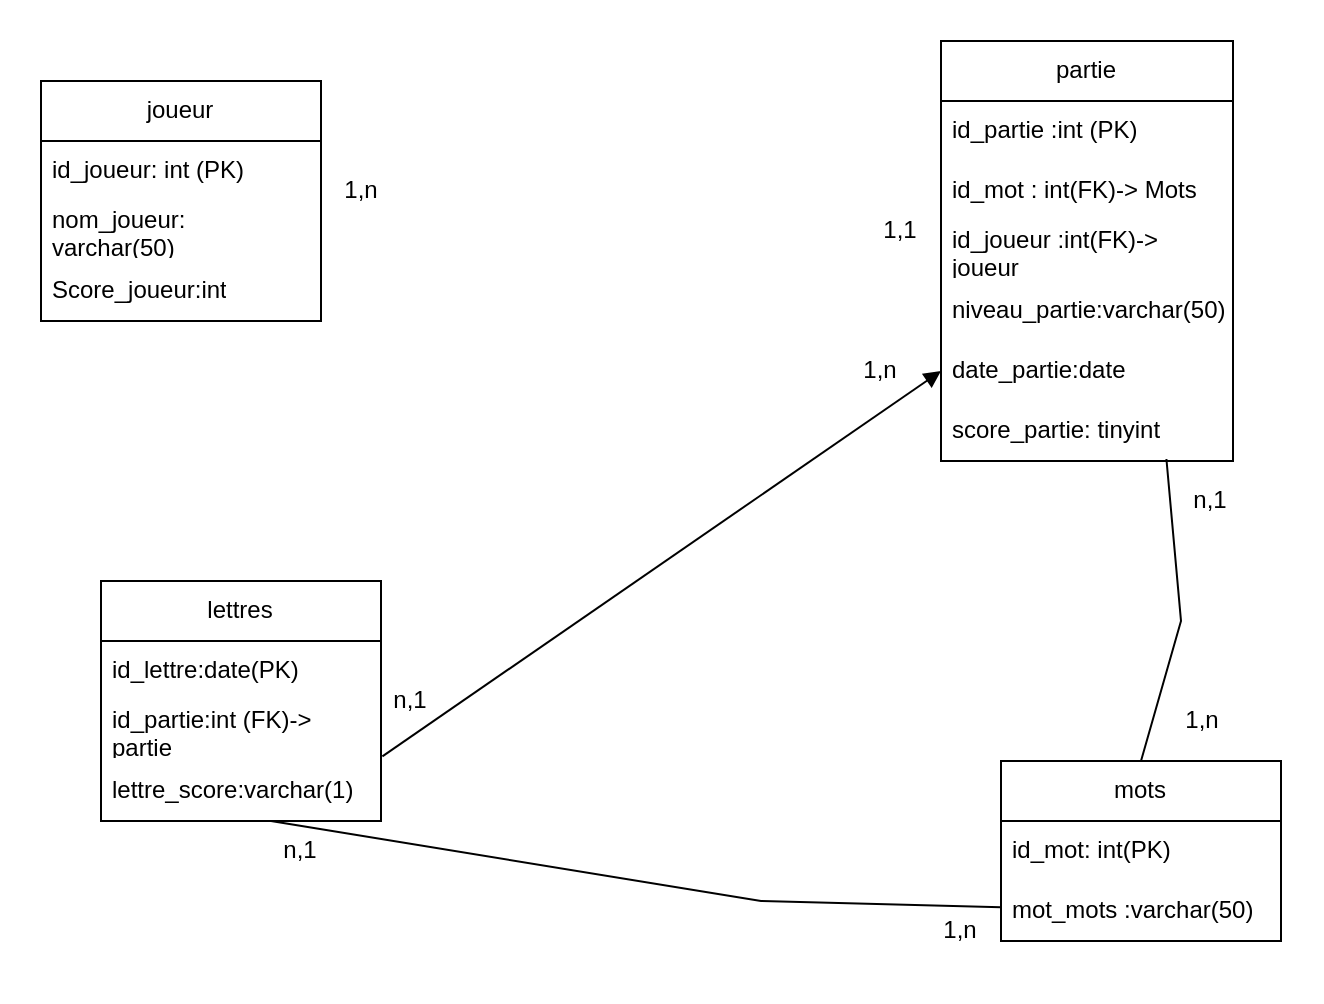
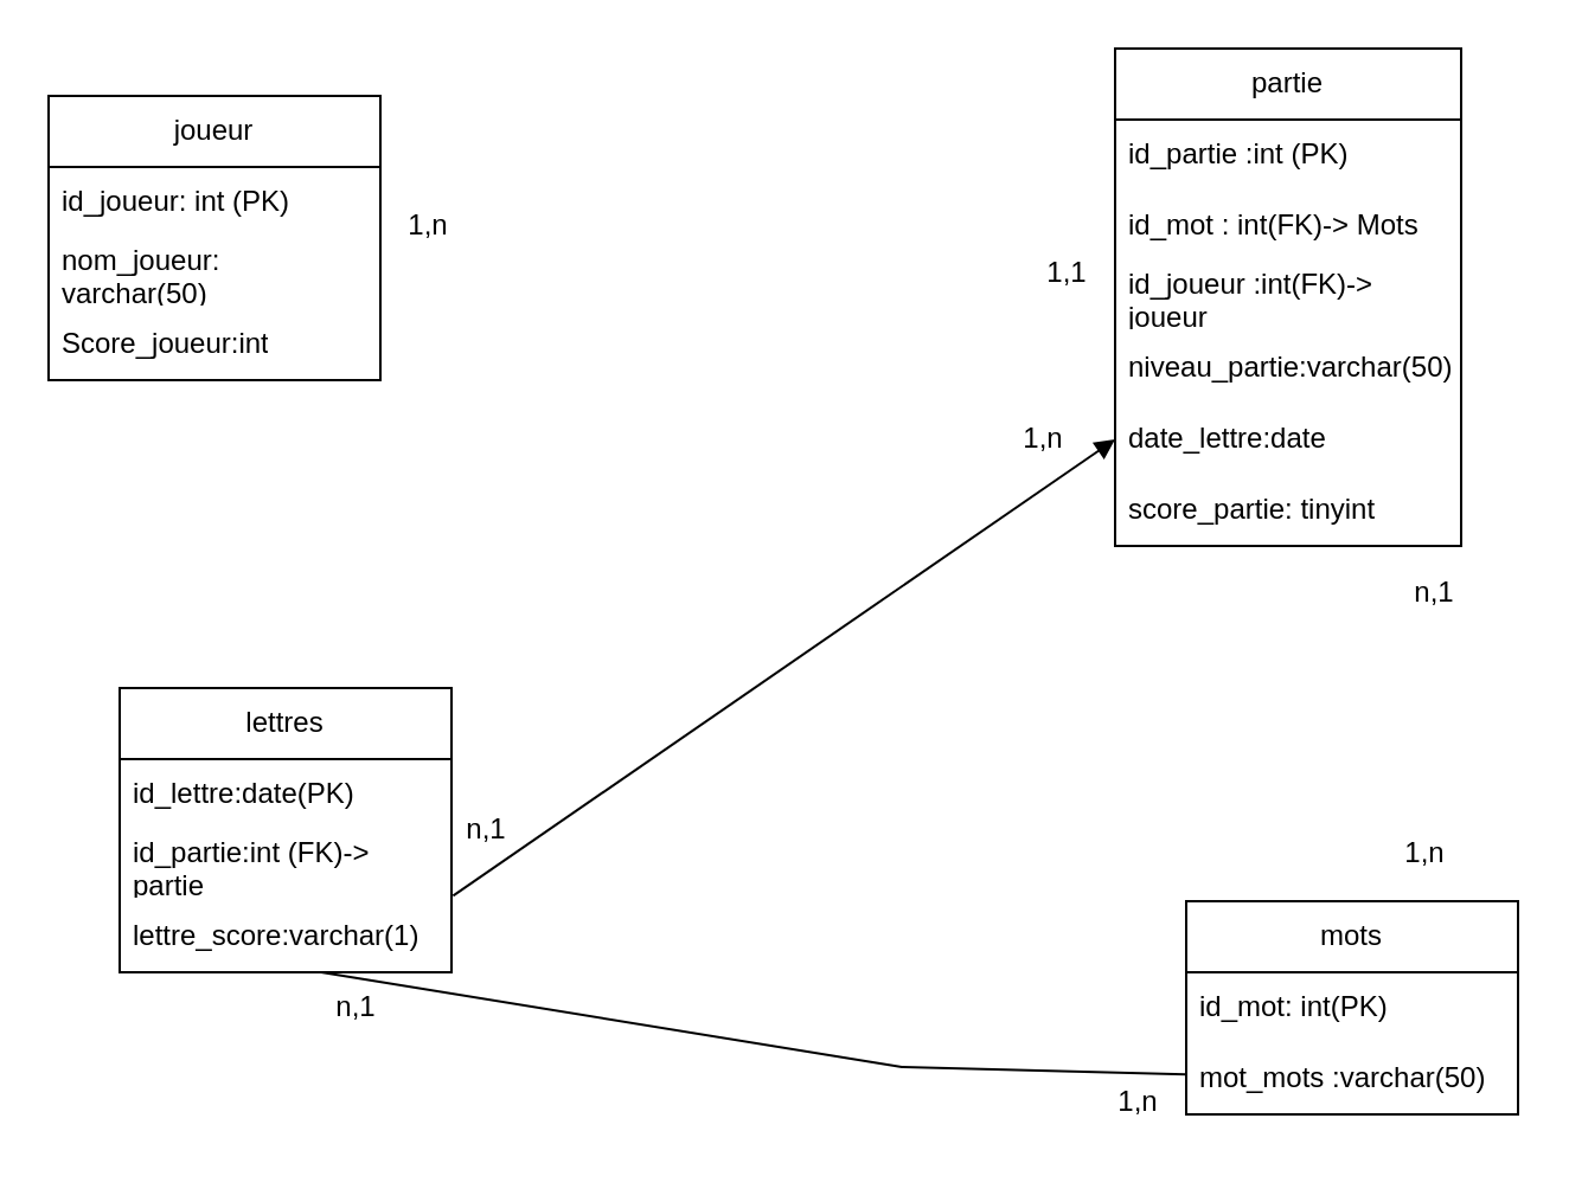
  <mxCell id="0" />
  <mxCell id="1" parent="0" />
  <mxCell id="2" value="mots" style="swimlane;fontStyle=0;childLayout=stackLayout;horizontal=1;startSize=30;horizontalStack=0;resizeParent=1;resizeParentMax=0;resizeLast=0;collapsible=1;marginBottom=0;whiteSpace=wrap;html=1;" parent="1" vertex="1"><mxGeometry x="500" y="380" width="140" height="90" as="geometry" /></mxCell>
  <mxCell id="3" value="id_mot: int(PK)" style="text;strokeColor=none;fillColor=none;align=left;verticalAlign=middle;spacingLeft=4;spacingRight=4;overflow=hidden;points=[[0,0.5],[1,0.5]];portConstraint=eastwest;rotatable=0;whiteSpace=wrap;html=1;" parent="2" vertex="1"><mxGeometry y="30" width="140" height="30" as="geometry" /></mxCell>
  <mxCell id="4" value="mot_mots :varchar(50)" style="text;strokeColor=none;fillColor=none;align=left;verticalAlign=middle;spacingLeft=4;spacingRight=4;overflow=hidden;points=[[0,0.5],[1,0.5]];portConstraint=eastwest;rotatable=0;whiteSpace=wrap;html=1;" parent="2" vertex="1"><mxGeometry y="60" width="140" height="30" as="geometry" /></mxCell>
  <mxCell id="5" value="partie" style="swimlane;fontStyle=0;childLayout=stackLayout;horizontal=1;startSize=30;horizontalStack=0;resizeParent=1;resizeParentMax=0;resizeLast=0;collapsible=1;marginBottom=0;whiteSpace=wrap;html=1;" parent="1" vertex="1"><mxGeometry x="470" y="20" width="146" height="210" as="geometry" /></mxCell>
  <mxCell id="6" value="id_partie :int (PK)" style="text;strokeColor=none;fillColor=none;align=left;verticalAlign=middle;spacingLeft=4;spacingRight=4;overflow=hidden;points=[[0,0.5],[1,0.5]];portConstraint=eastwest;rotatable=0;whiteSpace=wrap;html=1;" parent="5" vertex="1"><mxGeometry y="30" width="146" height="30" as="geometry" /></mxCell>
  <mxCell id="7" value="id_mot : int(FK)-&amp;gt; Mots" style="text;strokeColor=none;fillColor=none;align=left;verticalAlign=middle;spacingLeft=4;spacingRight=4;overflow=hidden;points=[[0,0.5],[1,0.5]];portConstraint=eastwest;rotatable=0;whiteSpace=wrap;html=1;" vertex="1" parent="5"><mxGeometry y="60" width="146" height="30" as="geometry" /></mxCell>
  <mxCell id="8" value="id_joueur :int(FK)-&amp;gt; joueur" style="text;strokeColor=none;fillColor=none;align=left;verticalAlign=middle;spacingLeft=4;spacingRight=4;overflow=hidden;points=[[0,0.5],[1,0.5]];portConstraint=eastwest;rotatable=0;whiteSpace=wrap;html=1;" parent="5" vertex="1"><mxGeometry y="90" width="146" height="30" as="geometry" /></mxCell>
  <mxCell id="9" value="niveau_partie:varchar(50)" style="text;strokeColor=none;fillColor=none;align=left;verticalAlign=middle;spacingLeft=4;spacingRight=4;overflow=hidden;points=[[0,0.5],[1,0.5]];portConstraint=eastwest;rotatable=0;whiteSpace=wrap;html=1;" parent="5" vertex="1"><mxGeometry y="120" width="146" height="30" as="geometry" /></mxCell>
- <mxCell id="10" value="date_partie:date" style="text;strokeColor=none;fillColor=none;align=left;verticalAlign=middle;spacingLeft=4;spacingRight=4;overflow=hidden;points=[[0,0.5],[1,0.5]];portConstraint=eastwest;rotatable=0;whiteSpace=wrap;html=1;" parent="5" vertex="1"><mxGeometry y="150" width="146" height="30" as="geometry" /></mxCell>
+ <mxCell id="10" value="date_lettre:date" style="text;strokeColor=none;fillColor=none;align=left;verticalAlign=middle;spacingLeft=4;spacingRight=4;overflow=hidden;points=[[0,0.5],[1,0.5]];portConstraint=eastwest;rotatable=0;whiteSpace=wrap;html=1;" parent="5" vertex="1"><mxGeometry y="150" width="146" height="30" as="geometry" /></mxCell>
  <mxCell id="11" value="score_partie: tinyint" style="text;strokeColor=none;fillColor=none;align=left;verticalAlign=middle;spacingLeft=4;spacingRight=4;overflow=hidden;points=[[0,0.5],[1,0.5]];portConstraint=eastwest;rotatable=0;whiteSpace=wrap;html=1;" parent="5" vertex="1"><mxGeometry y="180" width="146" height="30" as="geometry" /></mxCell>
  <mxCell id="12" value="joueur" style="swimlane;fontStyle=0;childLayout=stackLayout;horizontal=1;startSize=30;horizontalStack=0;resizeParent=1;resizeParentMax=0;resizeLast=0;collapsible=1;marginBottom=0;whiteSpace=wrap;html=1;" parent="1" vertex="1"><mxGeometry x="20" y="40" width="140" height="120" as="geometry" /></mxCell>
  <mxCell id="13" value="id_joueur: int (PK)" style="text;strokeColor=none;fillColor=none;align=left;verticalAlign=middle;spacingLeft=4;spacingRight=4;overflow=hidden;points=[[0,0.5],[1,0.5]];portConstraint=eastwest;rotatable=0;whiteSpace=wrap;html=1;" parent="12" vertex="1"><mxGeometry y="30" width="140" height="30" as="geometry" /></mxCell>
  <mxCell id="14" value="nom_joueur: varchar(50)" style="text;strokeColor=none;fillColor=none;align=left;verticalAlign=middle;spacingLeft=4;spacingRight=4;overflow=hidden;points=[[0,0.5],[1,0.5]];portConstraint=eastwest;rotatable=0;whiteSpace=wrap;html=1;" parent="12" vertex="1"><mxGeometry y="60" width="140" height="30" as="geometry" /></mxCell>
  <mxCell id="15" value="Score_joueur:int" style="text;strokeColor=none;fillColor=none;align=left;verticalAlign=middle;spacingLeft=4;spacingRight=4;overflow=hidden;points=[[0,0.5],[1,0.5]];portConstraint=eastwest;rotatable=0;whiteSpace=wrap;html=1;" vertex="1" parent="12"><mxGeometry y="90" width="140" height="30" as="geometry" /></mxCell>
  <mxCell id="16" value="lettres" style="swimlane;fontStyle=0;childLayout=stackLayout;horizontal=1;startSize=30;horizontalStack=0;resizeParent=1;resizeParentMax=0;resizeLast=0;collapsible=1;marginBottom=0;whiteSpace=wrap;html=1;" vertex="1" parent="1"><mxGeometry x="50" y="290" width="140" height="120" as="geometry" /></mxCell>
  <mxCell id="17" value="id_lettre:date(PK)" style="text;strokeColor=none;fillColor=none;align=left;verticalAlign=middle;spacingLeft=4;spacingRight=4;overflow=hidden;points=[[0,0.5],[1,0.5]];portConstraint=eastwest;rotatable=0;whiteSpace=wrap;html=1;" vertex="1" parent="16"><mxGeometry y="30" width="140" height="30" as="geometry" /></mxCell>
  <mxCell id="18" value="id_partie:int (FK)-&amp;gt; partie" style="text;strokeColor=none;fillColor=none;align=left;verticalAlign=middle;spacingLeft=4;spacingRight=4;overflow=hidden;points=[[0,0.5],[1,0.5]];portConstraint=eastwest;rotatable=0;whiteSpace=wrap;html=1;" vertex="1" parent="16"><mxGeometry y="60" width="140" height="30" as="geometry" /></mxCell>
  <mxCell id="19" value="lettre_score:varchar(1)" style="text;strokeColor=none;fillColor=none;align=left;verticalAlign=middle;spacingLeft=4;spacingRight=4;overflow=hidden;points=[[0,0.5],[1,0.5]];portConstraint=eastwest;rotatable=0;whiteSpace=wrap;html=1;" vertex="1" parent="16"><mxGeometry y="90" width="140" height="30" as="geometry" /></mxCell>
  <mxCell id="20" value="n,1" style="text;html=1;strokeColor=none;fillColor=none;align=center;verticalAlign=middle;whiteSpace=wrap;rounded=0;" vertex="1" parent="1"><mxGeometry x="190" y="340" width="30" height="20" as="geometry" /></mxCell>
  <mxCell id="21" value="1,n" style="text;html=1;align=center;verticalAlign=middle;resizable=0;points=[];autosize=1;strokeColor=none;fillColor=none;rotation=0;" vertex="1" parent="1"><mxGeometry x="160" y="80" width="40" height="30" as="geometry" /></mxCell>
  <mxCell id="22" value="1,1" style="text;html=1;strokeColor=none;fillColor=none;align=center;verticalAlign=middle;whiteSpace=wrap;rounded=0;" vertex="1" parent="1"><mxGeometry x="420" y="100" width="60" height="30" as="geometry" /></mxCell>
  <mxCell id="23" value="n,1" style="text;html=1;strokeColor=none;fillColor=none;align=center;verticalAlign=middle;whiteSpace=wrap;rounded=0;" vertex="1" parent="1"><mxGeometry x="590" y="240" width="30" height="20" as="geometry" /></mxCell>
- <mxCell id="24" value="" style="endArrow=none;html=1;rounded=0;entryX=0.772;entryY=0.967;entryDx=0;entryDy=0;entryPerimeter=0;exitX=0.5;exitY=0;exitDx=0;exitDy=0;" edge="1" parent="1" source="2" target="11"><mxGeometry width="50" height="50" relative="1" as="geometry"><mxPoint x="310" y="260" as="sourcePoint" /><mxPoint x="360" y="210" as="targetPoint" /><Array as="points"><mxPoint x="590" y="310" /></Array></mxGeometry></mxCell>
  <mxCell id="25" value="1,n" style="text;html=1;strokeColor=none;fillColor=none;align=center;verticalAlign=middle;whiteSpace=wrap;rounded=0;" vertex="1" parent="1"><mxGeometry x="586" y="350" width="30" height="20" as="geometry" /></mxCell>
  <mxCell id="26" value="1,n" style="text;html=1;strokeColor=none;fillColor=none;align=center;verticalAlign=middle;whiteSpace=wrap;rounded=0;" vertex="1" parent="1"><mxGeometry x="410" y="170" width="60" height="30" as="geometry" /></mxCell>
  <mxCell id="27" value="" style="endArrow=block;html=1;rounded=0;entryX=0;entryY=0.5;entryDx=0;entryDy=0;exitX=1.005;exitY=0.922;exitDx=0;exitDy=0;exitPerimeter=0;" edge="1" parent="1" source="18" target="10"><mxGeometry width="50" height="50" relative="1" as="geometry"><mxPoint x="310" y="260" as="sourcePoint" /><mxPoint x="360" y="210" as="targetPoint" /></mxGeometry></mxCell>
  <mxCell id="28" value="" style="endArrow=none;html=1;rounded=0;exitX=0.25;exitY=0;exitDx=0;exitDy=0;" edge="1" parent="1" source="29" target="4"><mxGeometry width="50" height="50" relative="1" as="geometry"><mxPoint x="310" y="260" as="sourcePoint" /><mxPoint x="360" y="210" as="targetPoint" /><Array as="points"><mxPoint x="380" y="450" /></Array></mxGeometry></mxCell>
  <mxCell id="29" value="n,1" style="text;html=1;strokeColor=none;fillColor=none;align=center;verticalAlign=middle;whiteSpace=wrap;rounded=0;" vertex="1" parent="1"><mxGeometry x="120" y="410" width="60" height="30" as="geometry" /></mxCell>
  <mxCell id="30" value="1,n" style="text;html=1;strokeColor=none;fillColor=none;align=center;verticalAlign=middle;whiteSpace=wrap;rounded=0;" vertex="1" parent="1"><mxGeometry x="450" y="450" width="60" height="30" as="geometry" /></mxCell>
